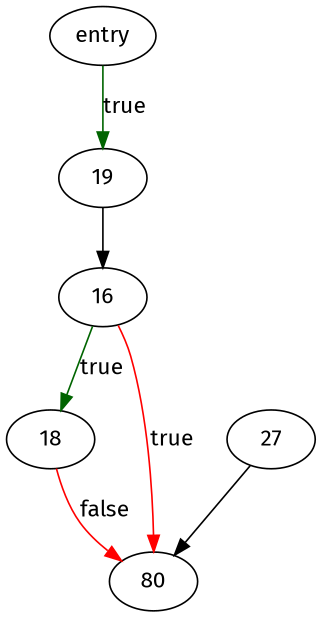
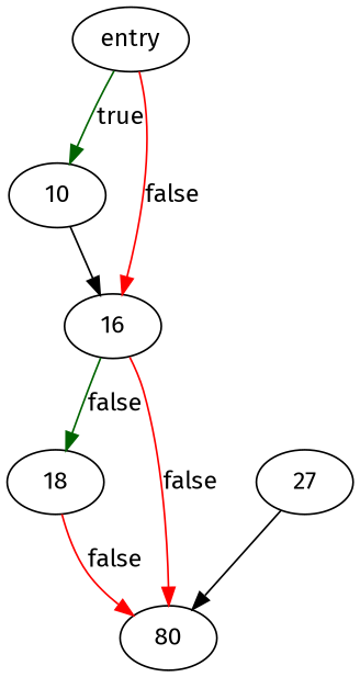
  digraph {
    fontname="Fira Sans"
    node [fontname="Fira Sans"]
    edge [color=red fontname="Fira Sans"]
    n1 [label=entry]
-   10 [label=19]
+   10
    n3 [label=16]
    18
    n5 [label=80]
    27
    n1 -> 10 [color=darkgreen label=true]
+   n1 -> n3 [label=false]
    10 -> n3 [color=""]
-   n3 -> 18 [color=darkgreen label=true]
-   n3 -> n5 [label=true]
+   n3 -> 18 [color=darkgreen label=false]
+   n3 -> n5 [label=false]
    18 -> n5 [label=false]
    27 -> n5 [color=""]
  }
